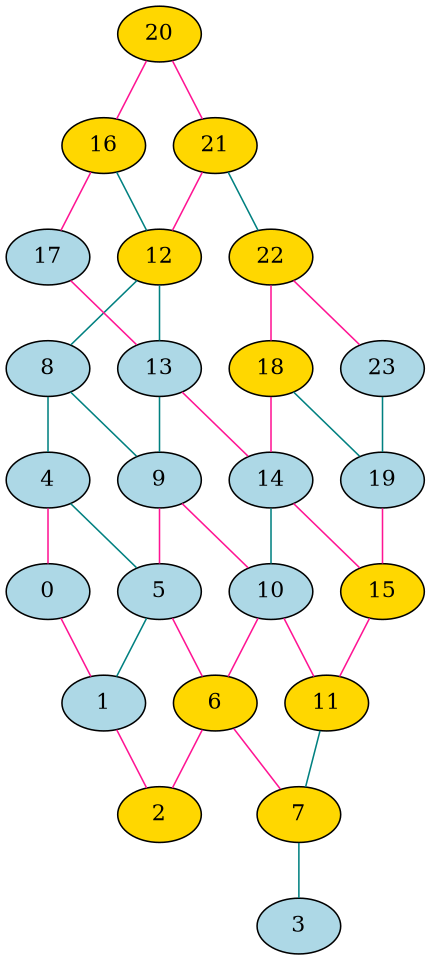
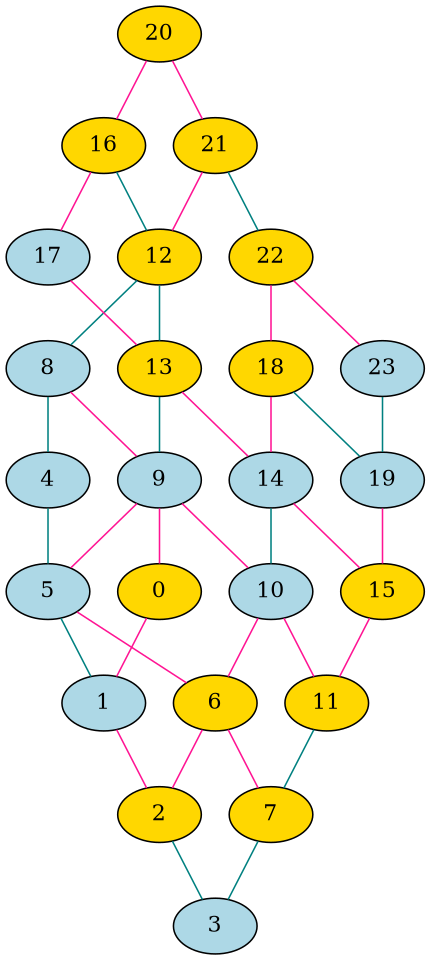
  graph {
    node [fillcolor=lightblue style=filled]
    edge [color=deeppink]
    1
-   0
+   0 [fillcolor=gold]
    2 [fillcolor=gold]
    3
    4
    5
    6 [fillcolor=gold]
    7 [fillcolor=gold]
    8
    9
    10
    11 [fillcolor=gold]
    12 [fillcolor=gold]
-   13
+   13 [fillcolor=gold]
    14
    15 [fillcolor=gold]
    16 [fillcolor=gold]
    17
    18 [fillcolor=gold]
    19
    20 [fillcolor=gold]
    21 [fillcolor=gold]
    22 [fillcolor=gold]
    23
    1 -- 2
    0 -- 1
-   4 -- 0
+   2 -- 3 [color=teal]
+   9 -- 0
    4 -- 5 [color=teal]
    5 -- 1 [color=teal]
    5 -- 6
    6 -- 2
    6 -- 7
    7 -- 3 [color=teal]
    8 -- 4 [color=teal]
-   8 -- 9 [color=teal]
+   8 -- 9
    9 -- 5
    9 -- 10
    10 -- 6
    10 -- 11
    11 -- 7 [color=teal]
    12 -- 8 [color=teal]
    12 -- 13 [color=teal]
    13 -- 9 [color=teal]
    13 -- 14
    14 -- 10 [color=teal]
    14 -- 15
    15 -- 11
    16 -- 12 [color=teal]
    16 -- 17
    17 -- 13
    18 -- 14
    18 -- 19 [color=teal]
    19 -- 15
    20 -- 16
    20 -- 21
    21 -- 12
    21 -- 22 [color=teal]
    22 -- 18
    22 -- 23
    23 -- 19 [color=teal]
  }
